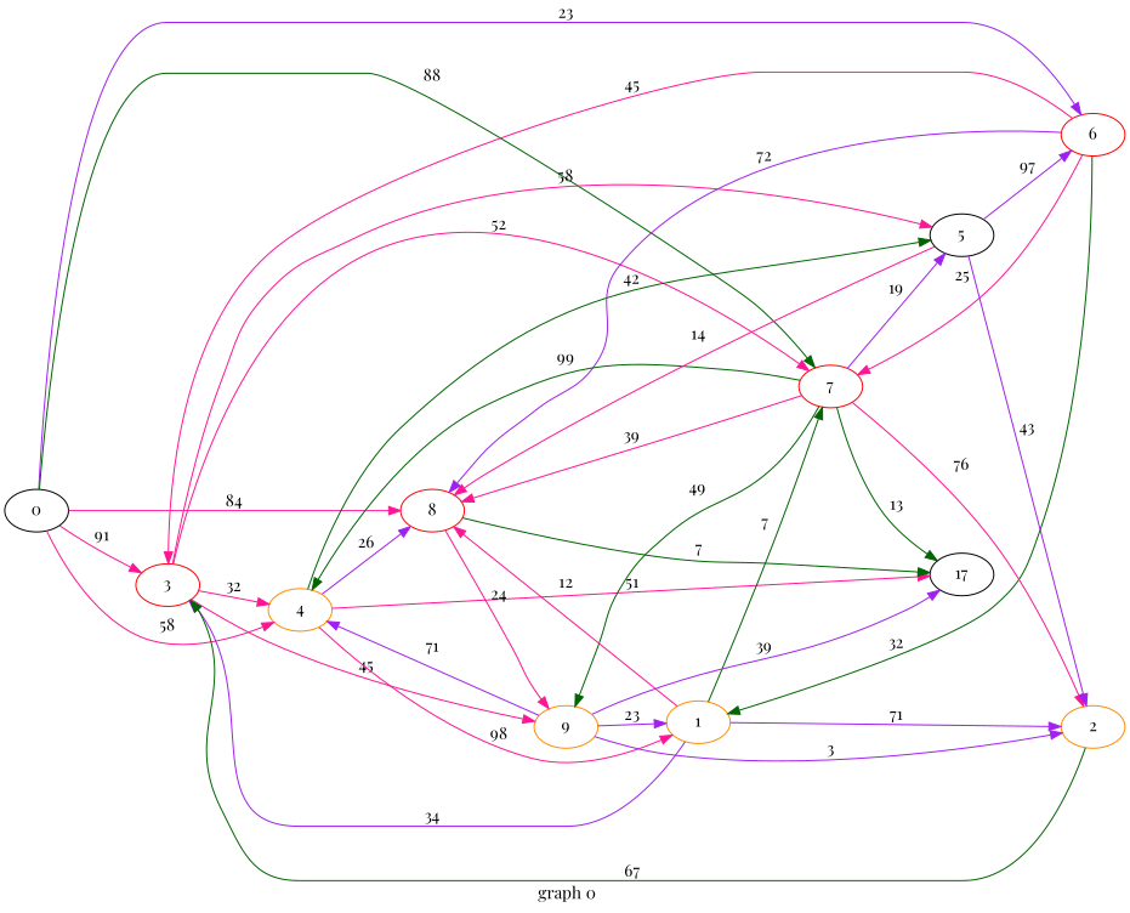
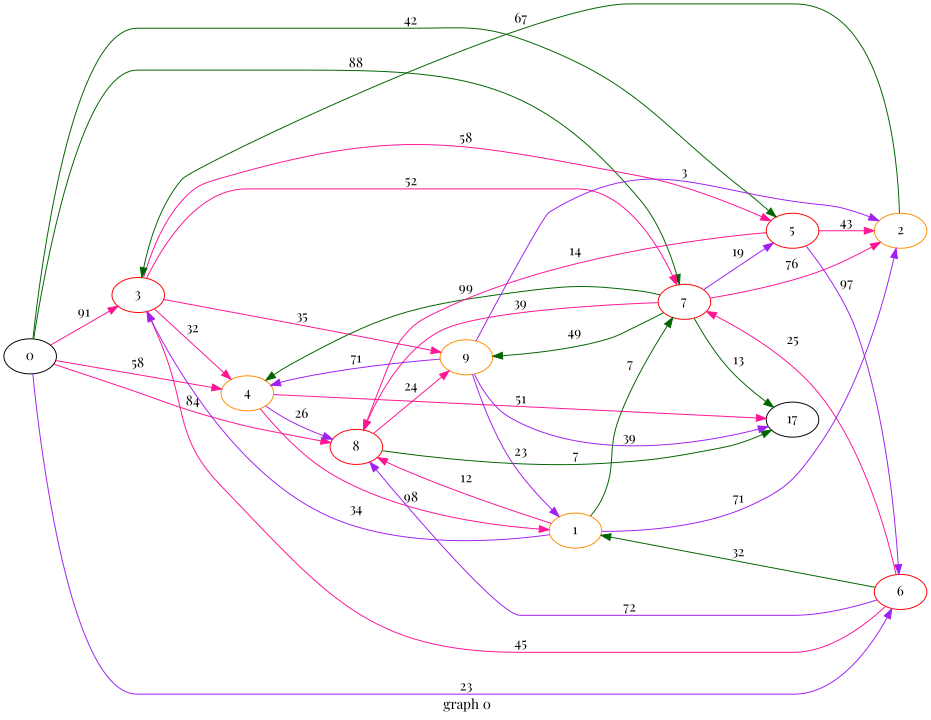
  digraph {
    fontname="Playfair Display"
    label=" graph 0"
    rankdir=LR
    node [color=red fontname="Playfair Display"]
    edge [color=deeppink fontname="Playfair Display"]
    0 [color=black]
    3
    4 [color=darkorange]
    6
    7
    8
    1 [color=darkorange]
    2 [color=darkorange]
-   5 [color=black]
+   5
    9 [color=darkorange]
    n11 [color=black label=17]
    0 -> 3 [label=" 91 "]
    0 -> 4 [label=" 58 "]
    0 -> 6 [color=purple label=" 23 "]
    0 -> 7 [color=darkgreen label=" 88 "]
    0 -> 8 [label=" 84 "]
    3 -> 4 [label=" 32 "]
    3 -> 7 [label=" 52 "]
    3 -> 5 [label=" 58 "]
-   3 -> 9 [label=" 45 "]
+   3 -> 9 [label=" 35 "]
    4 -> 8 [color=purple label=" 26 "]
    4 -> 1 [label=" 98 "]
-   4 -> 5 [color=darkgreen label=" 42 "]
+   0 -> 5 [color=darkgreen label=" 42 "]
    4 -> n11 [label=" 51 "]
    6 -> 3 [label=" 45 "]
    6 -> 7 [label=" 25 "]
    6 -> 8 [color=purple label=" 72 "]
    6 -> 1 [color=darkgreen label=" 32 "]
    7 -> 4 [color=darkgreen label=" 99 "]
    7 -> 8 [label=" 39 "]
    7 -> 2 [label=" 76 "]
    7 -> 5 [color=purple label=" 19 "]
    7 -> 9 [color=darkgreen label=" 49 "]
    7 -> n11 [color=darkgreen label=" 13 "]
    8 -> 9 [label=" 24 "]
    8 -> n11 [color=darkgreen label=" 7 "]
    1 -> 3 [color=purple label=" 34 "]
    1 -> 7 [color=darkgreen label=" 7 "]
    1 -> 8 [label=" 12 "]
    1 -> 2 [color=purple label=" 71 "]
    2 -> 3 [color=darkgreen label=" 67 "]
    5 -> 6 [color=purple label=" 97 "]
    5 -> 8 [label=" 14 "]
-   5 -> 2 [color=purple label=" 43 "]
+   5 -> 2 [label=" 43 "]
    9 -> 4 [color=purple label=" 71 "]
    9 -> 1 [color=purple label=" 23 "]
    9 -> 2 [color=purple label=" 3 "]
    9 -> n11 [color=purple label=" 39 "]
  }
